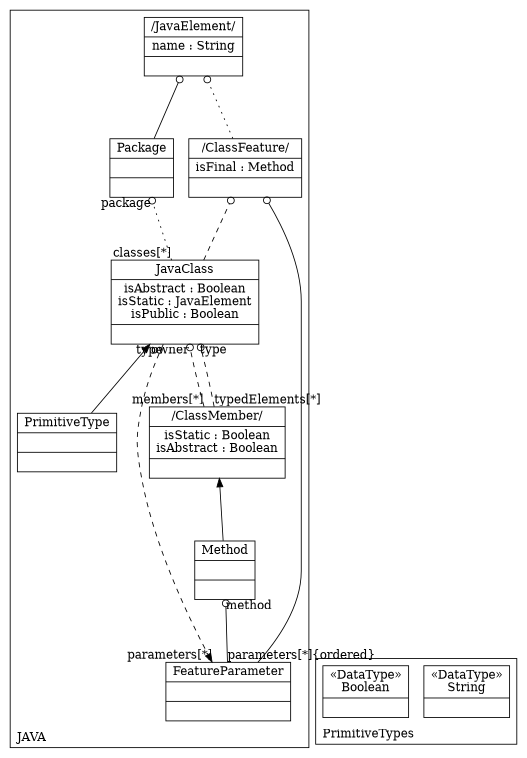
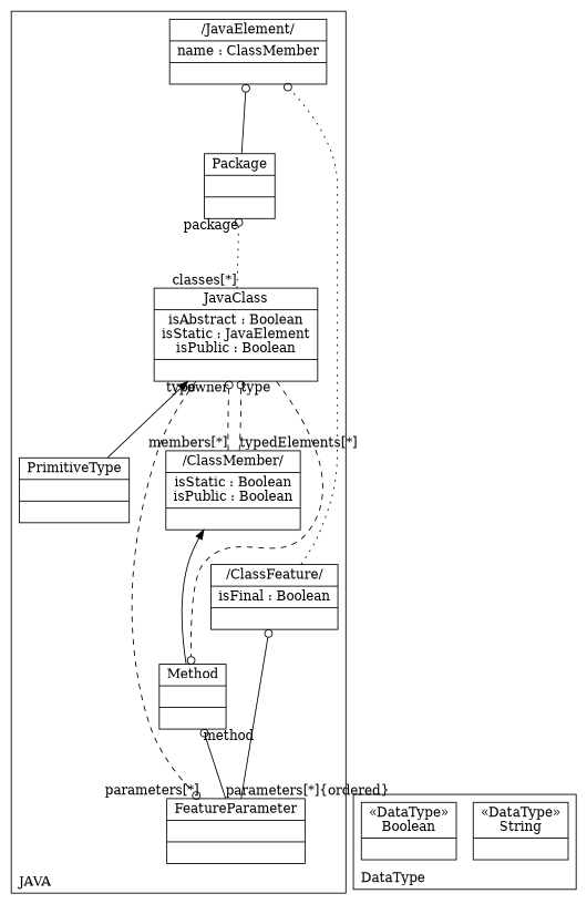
  digraph {
    compound=true
    labeljust=l
    labelloc=t
    nodeSep=0.75
    rankdir=BT
    node [shape=record]
    edge [arrowhead=odot constraint=true group=JavaClass minlen=2 style=solid]
-   n1 [label="{/JavaElement/|name : String| }"]
-   n2 [label="{/ClassFeature/|isFinal : Method| }"]
-   n3 [label="{/ClassMember/|isStatic : Boolean\nisAbstract : Boolean| }"]
+   n1 [label="{/JavaElement/|name : ClassMember| }"]
+   n2 [label="{/ClassFeature/|isFinal : Boolean| }"]
+   n3 [label="{/ClassMember/|isStatic : Boolean\nisPublic : Boolean| }"]
    n4 [label="{JavaClass|isAbstract : Boolean\nisStatic : JavaElement\nisPublic : Boolean| }"]
    n5 [label="{Package| | }"]
    n6 [label="{FeatureParameter| | }"]
    n7 [label="{Method| | }"]
    n8 [label="{PrimitiveType| | }"]
    n9 [label="{&#171;DataType&#187;\nString|}"]
    n10 [label="{&#171;DataType&#187;\nBoolean|}"]
    subgraph cluster_1 {
      color=black
      label=JAVA
      n1
      n2
      n3
      n4
      n5
      n6
      n7
      n8
    }
    subgraph cluster_2 {
      color=black
-     label=PrimitiveTypes
+     label=DataType
      n9
      n10
    }
    n2 -> n1 [group=JavaElement style=dotted]
    n3 -> n4 [arrowtail=none headlabel=owner style=dashed taillabel="members[*]"]
    n3 -> n4 [arrowtail=none constraint=false headlabel=type style=dashed taillabel="typedElements[*]"]
-   n4 -> n2 [group=ClassFeature style=dashed]
+   n4 -> n7 [group=ClassFeature style=dashed]
    n4 -> n5 [arrowtail=none group=Package headlabel=package style=dotted taillabel="classes[*]"]
-   n4 -> n6 [arrowhead=normal arrowtail=none constraint=false group=FeatureParameter headlabel="parameters[*]" style=dashed taillabel=type]
+   n4 -> n6 [arrowtail=none constraint=false group=FeatureParameter headlabel="parameters[*]" style=dashed taillabel=type]
    n5 -> n1 [group=JavaElement]
    n6 -> n2 [group=ClassFeature]
    n6 -> n7 [arrowtail=none group=Method headlabel=method taillabel="parameters[*]{ordered}"]
    n7 -> n3 [arrowhead=normal group=ClassMember]
    n8 -> n4 [arrowhead=normal]
  }
